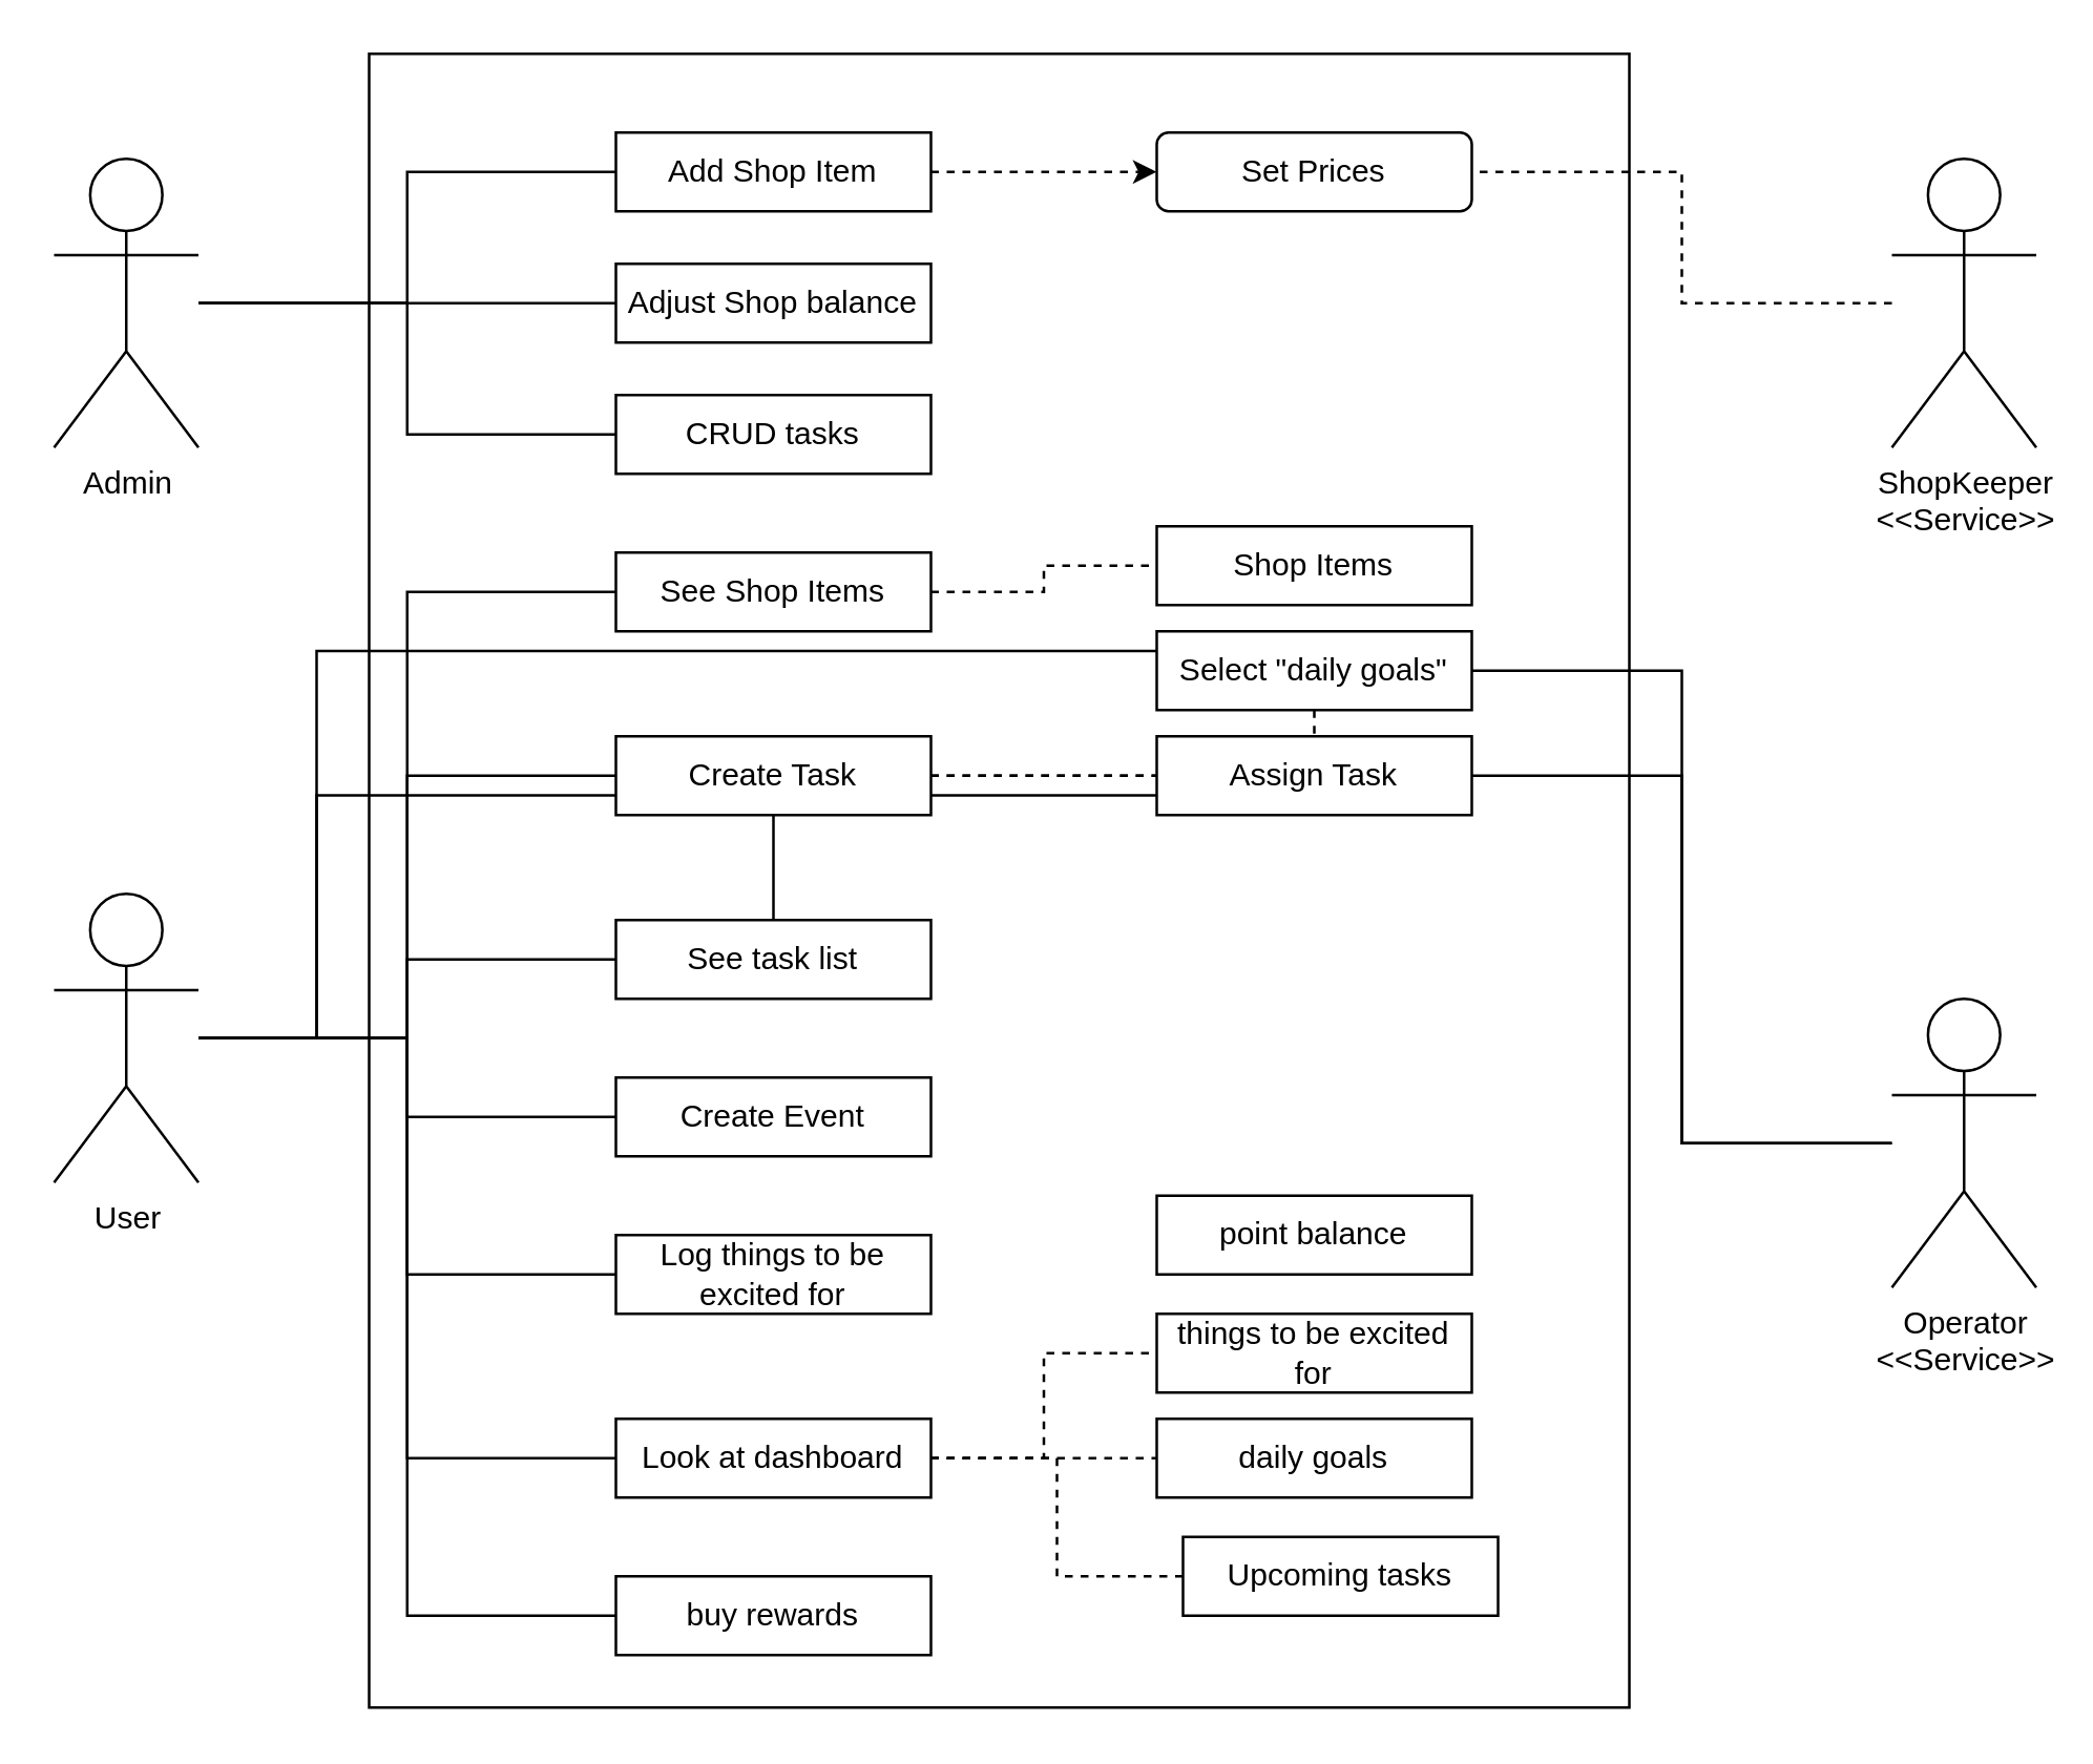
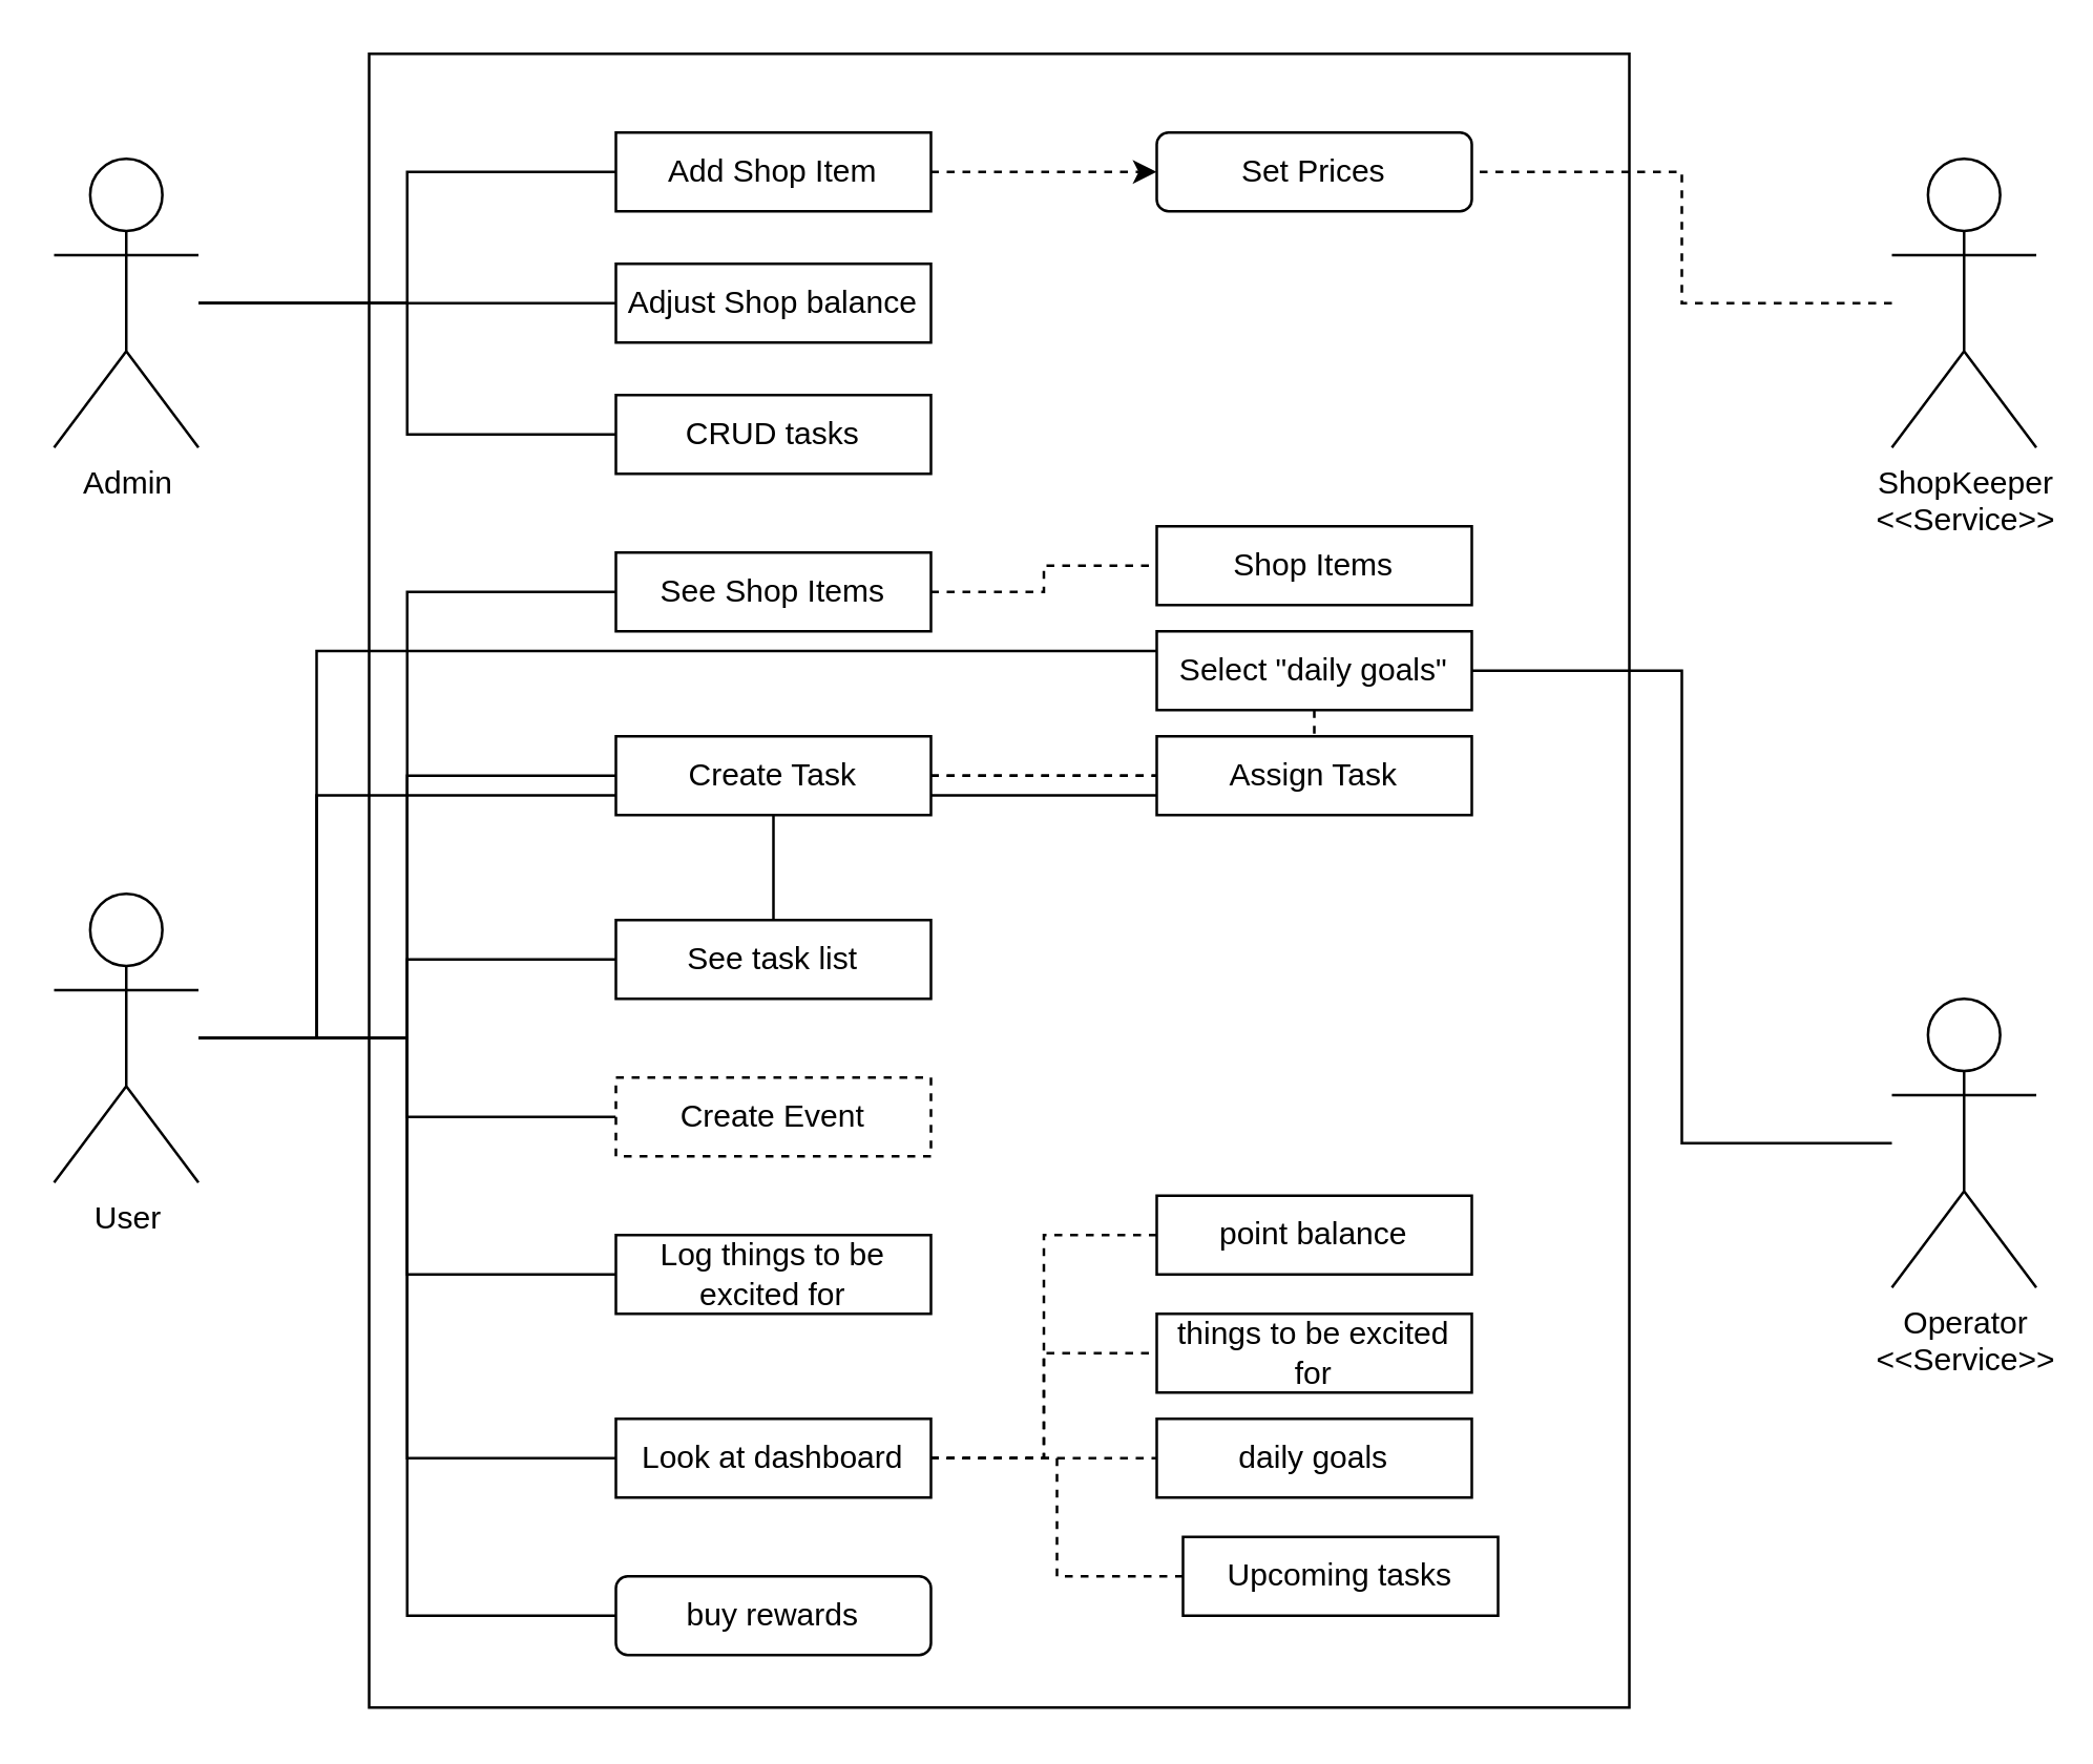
  <mxCell id="0" />
  <mxCell id="1" parent="0" />
  <mxCell id="2" value="" style="rounded=0;whiteSpace=wrap;html=1;" parent="1" vertex="1"><mxGeometry x="140" y="20" width="480" height="630" as="geometry" /></mxCell>
  <mxCell id="3" style="edgeStyle=orthogonalEdgeStyle;rounded=0;orthogonalLoop=1;jettySize=auto;html=1;entryX=0;entryY=0.5;entryDx=0;entryDy=0;endArrow=none;endFill=0;" parent="1" source="12" target="19" edge="1"><mxGeometry relative="1" as="geometry" /></mxCell>
  <mxCell id="4" style="edgeStyle=orthogonalEdgeStyle;rounded=0;orthogonalLoop=1;jettySize=auto;html=1;entryX=0;entryY=0.5;entryDx=0;entryDy=0;endArrow=none;endFill=0;" parent="1" source="12" target="24" edge="1"><mxGeometry relative="1" as="geometry" /></mxCell>
  <mxCell id="5" style="edgeStyle=orthogonalEdgeStyle;rounded=0;orthogonalLoop=1;jettySize=auto;html=1;entryX=0;entryY=0.5;entryDx=0;entryDy=0;endArrow=none;endFill=0;" parent="1" source="12" target="34" edge="1"><mxGeometry relative="1" as="geometry" /></mxCell>
  <mxCell id="6" style="edgeStyle=orthogonalEdgeStyle;rounded=0;orthogonalLoop=1;jettySize=auto;html=1;entryX=0;entryY=0.5;entryDx=0;entryDy=0;endArrow=none;endFill=0;" parent="1" source="12" target="29" edge="1"><mxGeometry relative="1" as="geometry" /></mxCell>
  <mxCell id="7" style="edgeStyle=orthogonalEdgeStyle;rounded=0;orthogonalLoop=1;jettySize=auto;html=1;entryX=0;entryY=0.5;entryDx=0;entryDy=0;endArrow=none;endFill=0;" parent="1" source="12" target="36" edge="1"><mxGeometry relative="1" as="geometry" /></mxCell>
  <mxCell id="8" style="edgeStyle=orthogonalEdgeStyle;rounded=0;orthogonalLoop=1;jettySize=auto;html=1;entryX=0;entryY=0.5;entryDx=0;entryDy=0;endArrow=none;endFill=0;" parent="1" source="12" target="41" edge="1"><mxGeometry relative="1" as="geometry" /></mxCell>
  <mxCell id="9" style="edgeStyle=orthogonalEdgeStyle;rounded=0;orthogonalLoop=1;jettySize=auto;html=1;entryX=0;entryY=0.25;entryDx=0;entryDy=0;endArrow=none;endFill=0;" parent="1" source="12" target="30" edge="1"><mxGeometry relative="1" as="geometry"><Array as="points"><mxPoint x="120" y="395" /><mxPoint x="120" y="248" /></Array></mxGeometry></mxCell>
  <mxCell id="10" style="edgeStyle=orthogonalEdgeStyle;rounded=0;orthogonalLoop=1;jettySize=auto;html=1;entryX=0;entryY=0.75;entryDx=0;entryDy=0;endArrow=none;endFill=0;" parent="1" source="12" target="20" edge="1"><mxGeometry relative="1" as="geometry"><Array as="points"><mxPoint x="120" y="395" /><mxPoint x="120" y="303" /></Array></mxGeometry></mxCell>
  <mxCell id="11" style="edgeStyle=orthogonalEdgeStyle;rounded=0;orthogonalLoop=1;jettySize=auto;html=1;entryX=0;entryY=0.5;entryDx=0;entryDy=0;endArrow=none;endFill=0;" parent="1" source="12" target="47" edge="1"><mxGeometry relative="1" as="geometry" /></mxCell>
  <mxCell id="12" value="User&lt;br&gt;" style="shape=umlActor;verticalLabelPosition=bottom;verticalAlign=top;html=1;outlineConnect=0;" parent="1" vertex="1"><mxGeometry x="20" y="340" width="55" height="110" as="geometry" /></mxCell>
  <mxCell id="13" style="edgeStyle=orthogonalEdgeStyle;rounded=0;orthogonalLoop=1;jettySize=auto;html=1;entryX=0;entryY=0.5;entryDx=0;entryDy=0;endArrow=none;endFill=0;" parent="1" source="16" target="22" edge="1"><mxGeometry relative="1" as="geometry" /></mxCell>
  <mxCell id="14" style="edgeStyle=orthogonalEdgeStyle;rounded=0;orthogonalLoop=1;jettySize=auto;html=1;entryX=0;entryY=0.5;entryDx=0;entryDy=0;endArrow=none;endFill=0;" parent="1" source="16" target="23" edge="1"><mxGeometry relative="1" as="geometry" /></mxCell>
  <mxCell id="15" style="edgeStyle=orthogonalEdgeStyle;rounded=0;orthogonalLoop=1;jettySize=auto;html=1;entryX=0;entryY=0.5;entryDx=0;entryDy=0;endArrow=none;endFill=0;" parent="1" source="16" target="31" edge="1"><mxGeometry relative="1" as="geometry" /></mxCell>
  <mxCell id="16" value="Admin" style="shape=umlActor;verticalLabelPosition=bottom;verticalAlign=top;html=1;outlineConnect=0;" parent="1" vertex="1"><mxGeometry x="20" y="60" width="55" height="110" as="geometry" /></mxCell>
  <mxCell id="17" style="edgeStyle=orthogonalEdgeStyle;rounded=0;orthogonalLoop=1;jettySize=auto;html=1;dashed=1;endArrow=none;endFill=0;" parent="1" source="19" target="30" edge="1"><mxGeometry relative="1" as="geometry" /></mxCell>
  <mxCell id="18" style="edgeStyle=orthogonalEdgeStyle;rounded=0;orthogonalLoop=1;jettySize=auto;html=1;dashed=1;endArrow=none;endFill=0;" parent="1" source="19" target="20" edge="1"><mxGeometry relative="1" as="geometry" /></mxCell>
  <mxCell id="19" value="Create Task" style="rounded=0;whiteSpace=wrap;html=1;" parent="1" vertex="1"><mxGeometry x="234" y="280" width="120" height="30" as="geometry" /></mxCell>
  <mxCell id="20" value="Assign Task" style="rounded=0;whiteSpace=wrap;html=1;" parent="1" vertex="1"><mxGeometry x="440" y="280" width="120" height="30" as="geometry" /></mxCell>
  <mxCell id="21" style="edgeStyle=orthogonalEdgeStyle;rounded=0;orthogonalLoop=1;jettySize=auto;html=1;entryX=0;entryY=0.5;entryDx=0;entryDy=0;dashed=1;" parent="1" source="22" target="37" edge="1"><mxGeometry relative="1" as="geometry" /></mxCell>
  <mxCell id="22" value="Add Shop Item" style="rounded=0;whiteSpace=wrap;html=1;" parent="1" vertex="1"><mxGeometry x="234" y="50" width="120" height="30" as="geometry" /></mxCell>
  <mxCell id="23" value="Adjust Shop balance" style="rounded=0;whiteSpace=wrap;html=1;" parent="1" vertex="1"><mxGeometry x="234" y="100" width="120" height="30" as="geometry" /></mxCell>
- <mxCell id="24" value="Create Event" style="rounded=0;whiteSpace=wrap;html=1;" parent="1" vertex="1"><mxGeometry x="234" y="410" width="120" height="30" as="geometry" /></mxCell>
+ <mxCell id="24" value="Create Event" style="rounded=0;whiteSpace=wrap;html=1;dashed=1;" parent="1" vertex="1"><mxGeometry x="234" y="410" width="120" height="30" as="geometry" /></mxCell>
  <mxCell id="25" style="edgeStyle=orthogonalEdgeStyle;rounded=0;orthogonalLoop=1;jettySize=auto;html=1;entryX=0;entryY=0.5;entryDx=0;entryDy=0;dashed=1;endArrow=none;endFill=0;" parent="1" source="29" target="35" edge="1"><mxGeometry relative="1" as="geometry" /></mxCell>
  <mxCell id="26" style="edgeStyle=orthogonalEdgeStyle;rounded=0;orthogonalLoop=1;jettySize=auto;html=1;entryX=0;entryY=0.5;entryDx=0;entryDy=0;dashed=1;endArrow=none;endFill=0;" parent="1" source="29" target="33" edge="1"><mxGeometry relative="1" as="geometry" /></mxCell>
  <mxCell id="27" style="edgeStyle=orthogonalEdgeStyle;rounded=0;orthogonalLoop=1;jettySize=auto;html=1;entryX=0;entryY=0.5;entryDx=0;entryDy=0;dashed=1;endArrow=none;endFill=0;" parent="1" source="29" target="32" edge="1"><mxGeometry relative="1" as="geometry" /></mxCell>
+ <mxCell id="28" style="edgeStyle=orthogonalEdgeStyle;rounded=0;orthogonalLoop=1;jettySize=auto;html=1;entryX=0;entryY=0.5;entryDx=0;entryDy=0;endArrow=none;endFill=0;dashed=1;" parent="1" source="29" target="48" edge="1"><mxGeometry relative="1" as="geometry" /></mxCell>
  <mxCell id="29" value="Look at dashboard" style="rounded=0;whiteSpace=wrap;html=1;" parent="1" vertex="1"><mxGeometry x="234" y="540" width="120" height="30" as="geometry" /></mxCell>
  <mxCell id="30" value="Select &quot;daily goals&quot;" style="rounded=0;whiteSpace=wrap;html=1;" parent="1" vertex="1"><mxGeometry x="440" y="240" width="120" height="30" as="geometry" /></mxCell>
  <mxCell id="31" value="CRUD tasks" style="rounded=0;whiteSpace=wrap;html=1;" parent="1" vertex="1"><mxGeometry x="234" y="150" width="120" height="30" as="geometry" /></mxCell>
  <mxCell id="32" value="Upcoming tasks" style="rounded=0;whiteSpace=wrap;html=1;" parent="1" vertex="1"><mxGeometry x="450" y="585" width="120" height="30" as="geometry" /></mxCell>
  <mxCell id="33" value="daily goals" style="rounded=0;whiteSpace=wrap;html=1;" parent="1" vertex="1"><mxGeometry x="440" y="540" width="120" height="30" as="geometry" /></mxCell>
  <mxCell id="34" value="Log things to be excited for" style="rounded=0;whiteSpace=wrap;html=1;" parent="1" vertex="1"><mxGeometry x="234" y="470" width="120" height="30" as="geometry" /></mxCell>
  <mxCell id="35" value="things to be excited for" style="rounded=0;whiteSpace=wrap;html=1;" parent="1" vertex="1"><mxGeometry x="440" y="500" width="120" height="30" as="geometry" /></mxCell>
- <mxCell id="36" value="buy rewards" style="rounded=0;whiteSpace=wrap;html=1;" parent="1" vertex="1"><mxGeometry x="234" y="600" width="120" height="30" as="geometry" /></mxCell>
+ <mxCell id="36" value="buy rewards" style="whiteSpace=wrap;html=1;rounded=1;" parent="1" vertex="1"><mxGeometry x="234" y="600" width="120" height="30" as="geometry" /></mxCell>
  <mxCell id="37" value="Set Prices" style="whiteSpace=wrap;html=1;rounded=1;" parent="1" vertex="1"><mxGeometry x="440" y="50" width="120" height="30" as="geometry" /></mxCell>
  <mxCell id="38" style="edgeStyle=orthogonalEdgeStyle;rounded=0;orthogonalLoop=1;jettySize=auto;html=1;entryX=1;entryY=0.5;entryDx=0;entryDy=0;dashed=1;endArrow=none;endFill=0;" parent="1" source="39" target="37" edge="1"><mxGeometry relative="1" as="geometry" /></mxCell>
  <mxCell id="39" value="ShopKeeper&lt;br&gt;&amp;lt;&amp;lt;Service&amp;gt;&amp;gt;" style="shape=umlActor;verticalLabelPosition=bottom;verticalAlign=top;html=1;outlineConnect=0;" parent="1" vertex="1"><mxGeometry x="720" y="60" width="55" height="110" as="geometry" /></mxCell>
  <mxCell id="40" style="edgeStyle=orthogonalEdgeStyle;rounded=0;orthogonalLoop=1;jettySize=auto;html=1;entryX=0;entryY=0.5;entryDx=0;entryDy=0;endArrow=none;endFill=0;dashed=1;" parent="1" source="41" target="42" edge="1"><mxGeometry relative="1" as="geometry" /></mxCell>
  <mxCell id="41" value="See Shop Items" style="rounded=0;whiteSpace=wrap;html=1;" parent="1" vertex="1"><mxGeometry x="234" y="210" width="120" height="30" as="geometry" /></mxCell>
  <mxCell id="42" value="Shop Items" style="rounded=0;whiteSpace=wrap;html=1;" parent="1" vertex="1"><mxGeometry x="440" y="200" width="120" height="30" as="geometry" /></mxCell>
  <mxCell id="43" style="edgeStyle=orthogonalEdgeStyle;rounded=0;orthogonalLoop=1;jettySize=auto;html=1;entryX=1;entryY=0.5;entryDx=0;entryDy=0;endArrow=none;endFill=0;" parent="1" source="45" target="30" edge="1"><mxGeometry relative="1" as="geometry" /></mxCell>
- <mxCell id="44" style="edgeStyle=orthogonalEdgeStyle;rounded=0;orthogonalLoop=1;jettySize=auto;html=1;entryX=1;entryY=0.5;entryDx=0;entryDy=0;endArrow=none;endFill=0;" parent="1" source="45" target="20" edge="1"><mxGeometry relative="1" as="geometry" /></mxCell>
  <mxCell id="45" value="Operator&lt;br&gt;&amp;lt;&amp;lt;Service&amp;gt;&amp;gt;" style="shape=umlActor;verticalLabelPosition=bottom;verticalAlign=top;html=1;outlineConnect=0;" parent="1" vertex="1"><mxGeometry x="720" y="380" width="55" height="110" as="geometry" /></mxCell>
  <mxCell id="46" style="edgeStyle=orthogonalEdgeStyle;rounded=0;orthogonalLoop=1;jettySize=auto;html=1;entryX=0.5;entryY=1;entryDx=0;entryDy=0;endArrow=none;endFill=0;" parent="1" source="47" target="19" edge="1"><mxGeometry relative="1" as="geometry" /></mxCell>
  <mxCell id="47" value="See task list" style="rounded=0;whiteSpace=wrap;html=1;" parent="1" vertex="1"><mxGeometry x="234" y="350" width="120" height="30" as="geometry" /></mxCell>
  <mxCell id="48" value="point balance" style="rounded=0;whiteSpace=wrap;html=1;" parent="1" vertex="1"><mxGeometry x="440" y="455" width="120" height="30" as="geometry" /></mxCell>
